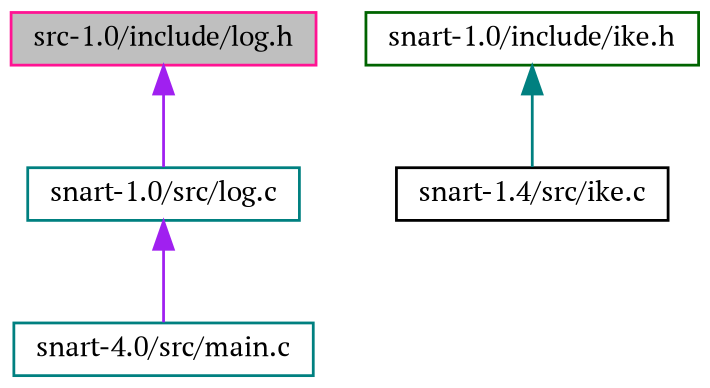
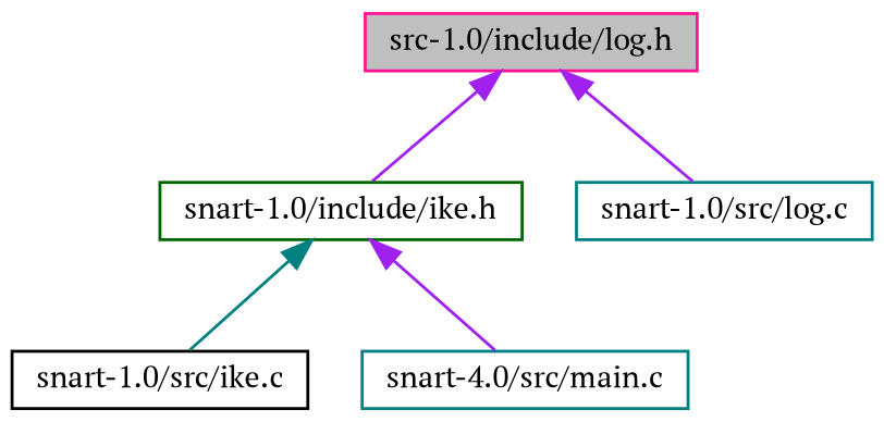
  digraph {
    fontname="PT Serif"
    node [color=teal fillcolor=white fontname="PT Serif" fontsize=10 shape=record style=filled]
    edge [color=purple dir=back fontname="PT Serif" fontsize=10 labelfontname=Helvetica labelfontsize=10 style=solid]
    n1 [color=deeppink fillcolor=grey75 fontcolor=black height=0.2 label="src-1.0/include/log.h" width=0.4]
    n2 [color=darkgreen height=0.2 label="snart-1.0/include/ike.h" width=0.4]
    n3 [height=0.2 label="snart-1.0/src/log.c" width=0.4]
-   n4 [color=black height=0.2 label="snart-1.4/src/ike.c" width=0.4]
+   n4 [color=black height=0.2 label="snart-1.0/src/ike.c" width=0.4]
    n5 [height=0.2 label="snart-4.0/src/main.c" width=0.4]
+   n1 -> n2
    n1 -> n3
    n2 -> n4 [color=teal]
-   n3 -> n5
+   n2 -> n5
  }
